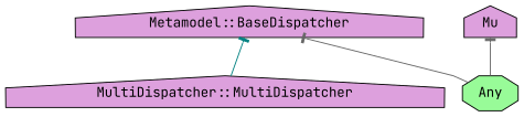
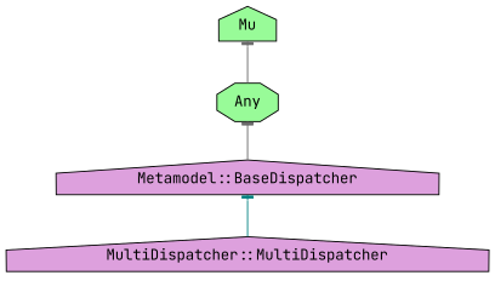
  digraph {
    bgcolor="#FFFFFF"
    fontname="JetBrains Mono"
    rankdir=BT
    splines=polyline
    node [color="#000000" fillcolor=plum fontcolor="#000000" fontname="JetBrains Mono" shape=house style=filled]
    edge [arrowhead=tee color=gray40 fontname="JetBrains Mono"]
    n1 [label="MultiDispatcher::MultiDispatcher"]
    "Metamodel::BaseDispatcher"
    Any [fillcolor=palegreen shape=octagon]
-   Mu
+   Mu [fillcolor=palegreen]
    n1 -> "Metamodel::BaseDispatcher" [color=teal]
-   Any -> "Metamodel::BaseDispatcher"
+   "Metamodel::BaseDispatcher" -> Any
    Any -> Mu
  }
